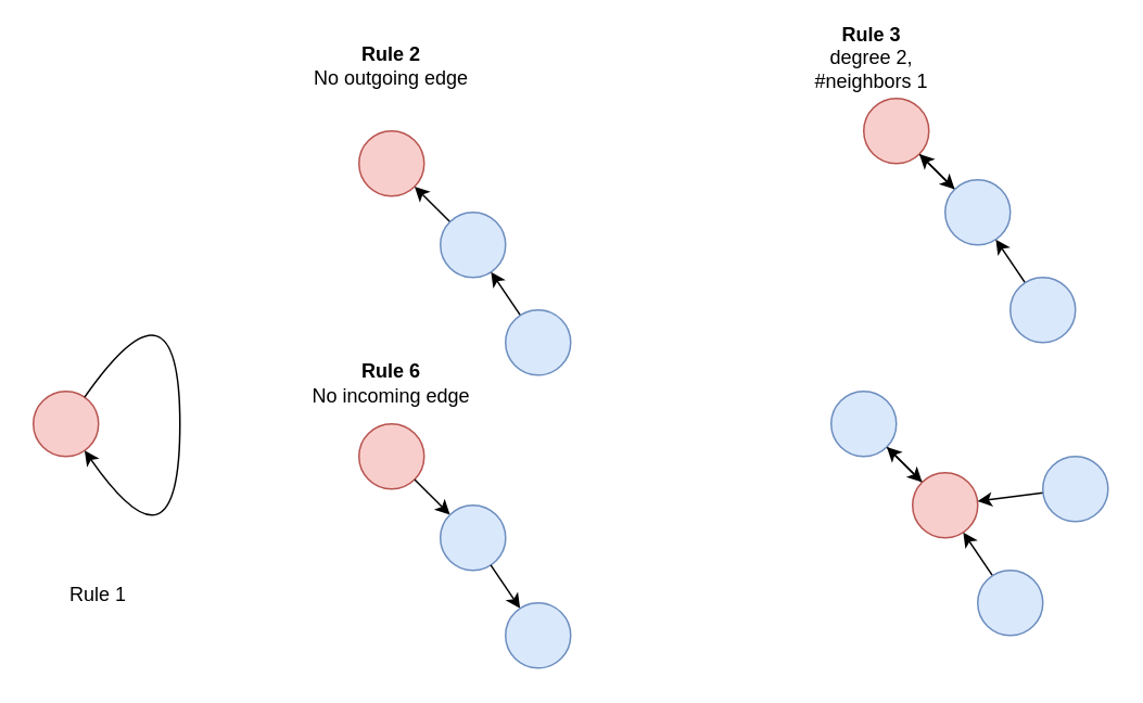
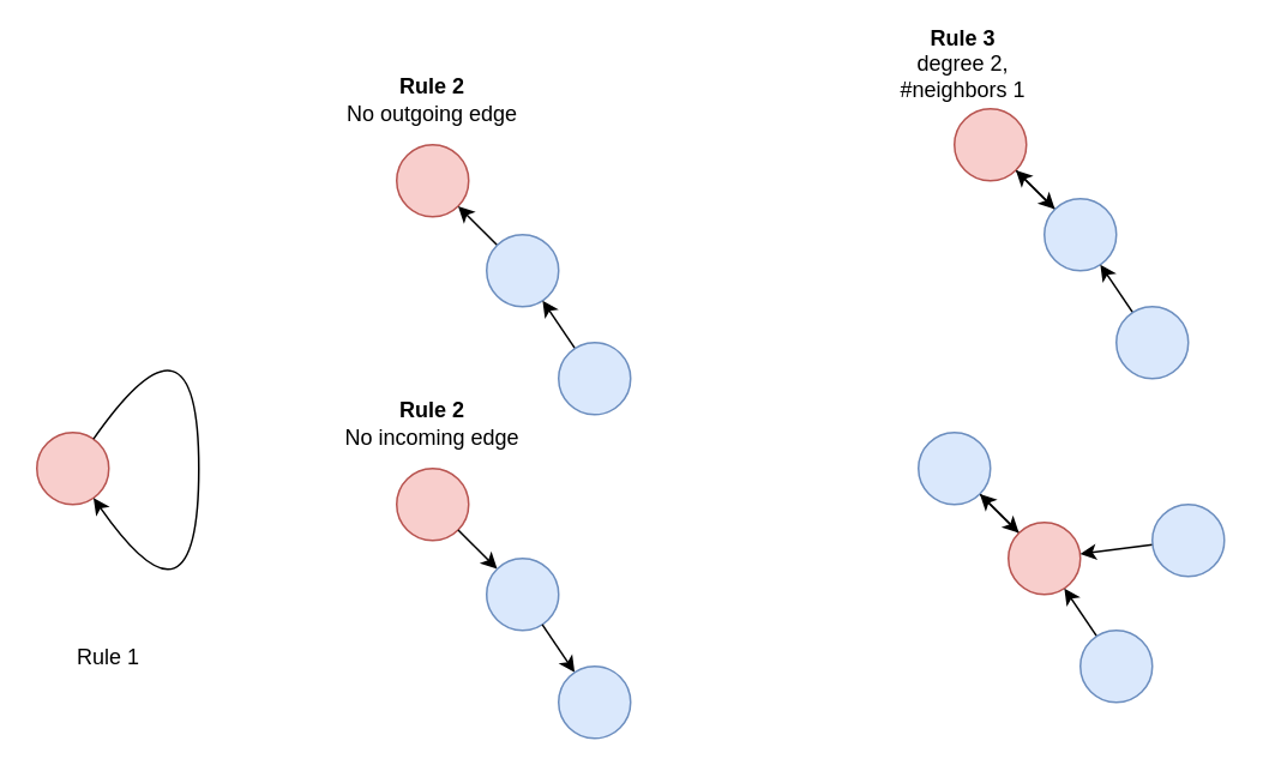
  <mxCell id="0" />
  <mxCell id="1" parent="0" />
  <mxCell id="2" value="" style="ellipse;whiteSpace=wrap;html=1;aspect=fixed;fillColor=#f8cecc;strokeColor=#b85450;" vertex="1" parent="1"><mxGeometry x="20" y="240" width="40" height="40" as="geometry" /></mxCell>
  <mxCell id="3" value="" style="endArrow=classic;html=1;rounded=0;edgeStyle=orthogonalEdgeStyle;curved=1;" edge="1" parent="1" source="2" target="2"><mxGeometry width="50" height="50" relative="1" as="geometry"><mxPoint x="210" y="270" as="sourcePoint" /><mxPoint x="260" y="220" as="targetPoint" /><Array as="points"><mxPoint x="110" y="160" /></Array></mxGeometry></mxCell>
  <mxCell id="4" value="" style="ellipse;whiteSpace=wrap;html=1;aspect=fixed;fillColor=#f8cecc;strokeColor=#b85450;" vertex="1" parent="1"><mxGeometry x="220" y="80" width="40" height="40" as="geometry" /></mxCell>
  <mxCell id="5" style="rounded=0;orthogonalLoop=1;jettySize=auto;html=1;" edge="1" parent="1" source="6" target="4"><mxGeometry relative="1" as="geometry" /></mxCell>
  <mxCell id="6" value="" style="ellipse;whiteSpace=wrap;html=1;aspect=fixed;fillColor=#dae8fc;strokeColor=#6c8ebf;" vertex="1" parent="1"><mxGeometry x="270" y="130" width="40" height="40" as="geometry" /></mxCell>
  <mxCell id="7" style="rounded=0;orthogonalLoop=1;jettySize=auto;html=1;" edge="1" parent="1" source="8" target="6"><mxGeometry relative="1" as="geometry" /></mxCell>
  <mxCell id="8" value="" style="ellipse;whiteSpace=wrap;html=1;aspect=fixed;fillColor=#dae8fc;strokeColor=#6c8ebf;" vertex="1" parent="1"><mxGeometry x="310" y="190" width="40" height="40" as="geometry" /></mxCell>
  <mxCell id="9" value="" style="ellipse;whiteSpace=wrap;html=1;aspect=fixed;fillColor=#f8cecc;strokeColor=#b85450;" vertex="1" parent="1"><mxGeometry x="220" y="260" width="40" height="40" as="geometry" /></mxCell>
  <mxCell id="10" style="rounded=0;orthogonalLoop=1;jettySize=auto;html=1;" edge="1" parent="1" source="9" target="11"><mxGeometry relative="1" as="geometry" /></mxCell>
  <mxCell id="11" value="" style="ellipse;whiteSpace=wrap;html=1;aspect=fixed;fillColor=#dae8fc;strokeColor=#6c8ebf;" vertex="1" parent="1"><mxGeometry x="270" y="310" width="40" height="40" as="geometry" /></mxCell>
  <mxCell id="12" style="rounded=0;orthogonalLoop=1;jettySize=auto;html=1;" edge="1" parent="1" source="11" target="13"><mxGeometry relative="1" as="geometry" /></mxCell>
  <mxCell id="13" value="" style="ellipse;whiteSpace=wrap;html=1;aspect=fixed;fillColor=#dae8fc;strokeColor=#6c8ebf;" vertex="1" parent="1"><mxGeometry x="310" y="370" width="40" height="40" as="geometry" /></mxCell>
  <mxCell id="14" style="rounded=0;orthogonalLoop=1;jettySize=auto;html=1;" edge="1" parent="1" source="15" target="17"><mxGeometry relative="1" as="geometry" /></mxCell>
  <mxCell id="15" value="" style="ellipse;whiteSpace=wrap;html=1;aspect=fixed;fillColor=#f8cecc;strokeColor=#b85450;" vertex="1" parent="1"><mxGeometry x="530" y="60" width="40" height="40" as="geometry" /></mxCell>
  <mxCell id="16" style="rounded=0;orthogonalLoop=1;jettySize=auto;html=1;" edge="1" parent="1" source="17" target="15"><mxGeometry relative="1" as="geometry" /></mxCell>
  <mxCell id="17" value="" style="ellipse;whiteSpace=wrap;html=1;aspect=fixed;fillColor=#dae8fc;strokeColor=#6c8ebf;" vertex="1" parent="1"><mxGeometry x="580" y="110" width="40" height="40" as="geometry" /></mxCell>
  <mxCell id="18" style="rounded=0;orthogonalLoop=1;jettySize=auto;html=1;" edge="1" parent="1" source="19" target="17"><mxGeometry relative="1" as="geometry" /></mxCell>
  <mxCell id="19" value="" style="ellipse;whiteSpace=wrap;html=1;aspect=fixed;fillColor=#dae8fc;strokeColor=#6c8ebf;" vertex="1" parent="1"><mxGeometry x="620" y="170" width="40" height="40" as="geometry" /></mxCell>
  <mxCell id="20" style="rounded=0;orthogonalLoop=1;jettySize=auto;html=1;" edge="1" parent="1" source="21" target="23"><mxGeometry relative="1" as="geometry" /></mxCell>
  <mxCell id="21" value="" style="ellipse;whiteSpace=wrap;html=1;aspect=fixed;fillColor=#dae8fc;strokeColor=#6c8ebf;" vertex="1" parent="1"><mxGeometry x="510" y="240" width="40" height="40" as="geometry" /></mxCell>
  <mxCell id="22" style="rounded=0;orthogonalLoop=1;jettySize=auto;html=1;" edge="1" parent="1" source="23" target="21"><mxGeometry relative="1" as="geometry" /></mxCell>
  <mxCell id="23" value="" style="ellipse;whiteSpace=wrap;html=1;aspect=fixed;fillColor=#f8cecc;strokeColor=#b85450;" vertex="1" parent="1"><mxGeometry x="560" y="290" width="40" height="40" as="geometry" /></mxCell>
  <mxCell id="24" style="rounded=0;orthogonalLoop=1;jettySize=auto;html=1;" edge="1" parent="1" source="25" target="23"><mxGeometry relative="1" as="geometry" /></mxCell>
  <mxCell id="25" value="" style="ellipse;whiteSpace=wrap;html=1;aspect=fixed;fillColor=#dae8fc;strokeColor=#6c8ebf;" vertex="1" parent="1"><mxGeometry x="600" y="350" width="40" height="40" as="geometry" /></mxCell>
  <mxCell id="26" style="rounded=0;orthogonalLoop=1;jettySize=auto;html=1;" edge="1" parent="1" source="27" target="23"><mxGeometry relative="1" as="geometry" /></mxCell>
  <mxCell id="27" value="" style="ellipse;whiteSpace=wrap;html=1;aspect=fixed;fillColor=#dae8fc;strokeColor=#6c8ebf;" vertex="1" parent="1"><mxGeometry x="640" y="280" width="40" height="40" as="geometry" /></mxCell>
  <mxCell id="28" value="Rule 1" style="text;html=1;align=center;verticalAlign=middle;whiteSpace=wrap;rounded=0;" vertex="1" parent="1"><mxGeometry x="30" y="350" width="60" height="30" as="geometry" /></mxCell>
- <mxCell id="29" value="&lt;b&gt;Rule 2&lt;/b&gt;&lt;div&gt;No outgoing edge&lt;/div&gt;" style="text;html=1;align=center;verticalAlign=middle;whiteSpace=wrap;rounded=0;" vertex="1" parent="1"><mxGeometry x="185" y="25" width="110" height="30" as="geometry" /></mxCell>
- <mxCell id="30" value="&lt;b&gt;Rule 6&lt;/b&gt;&lt;div&gt;No incoming edge&lt;/div&gt;" style="text;html=1;align=center;verticalAlign=middle;whiteSpace=wrap;rounded=0;" vertex="1" parent="1"><mxGeometry x="185" y="220" width="110" height="30" as="geometry" /></mxCell>
+ <mxCell id="29" value="&lt;b&gt;Rule 2&lt;/b&gt;&lt;div&gt;No outgoing edge&lt;/div&gt;" style="text;html=1;align=center;verticalAlign=middle;whiteSpace=wrap;rounded=0;" vertex="1" parent="1"><mxGeometry x="185" y="40" width="110" height="30" as="geometry" /></mxCell>
+ <mxCell id="30" value="&lt;b&gt;Rule 2&lt;/b&gt;&lt;div&gt;No incoming edge&lt;/div&gt;" style="text;html=1;align=center;verticalAlign=middle;whiteSpace=wrap;rounded=0;" vertex="1" parent="1"><mxGeometry x="185" y="220" width="110" height="30" as="geometry" /></mxCell>
  <mxCell id="31" value="&lt;b&gt;Rule 3&lt;/b&gt;&lt;div&gt;degree 2, #neighbors 1&lt;/div&gt;" style="text;html=1;align=center;verticalAlign=middle;whiteSpace=wrap;rounded=0;" vertex="1" parent="1"><mxGeometry x="480" y="20" width="110" height="30" as="geometry" /></mxCell>
